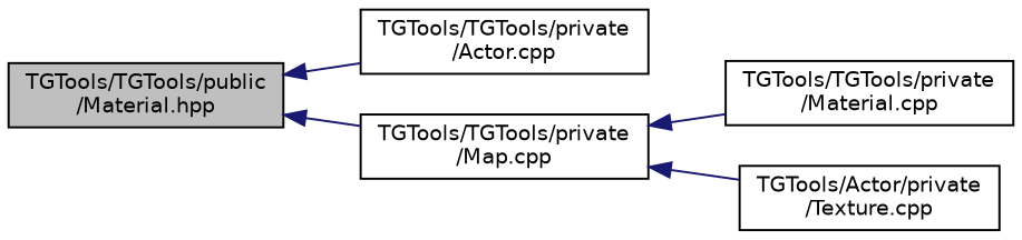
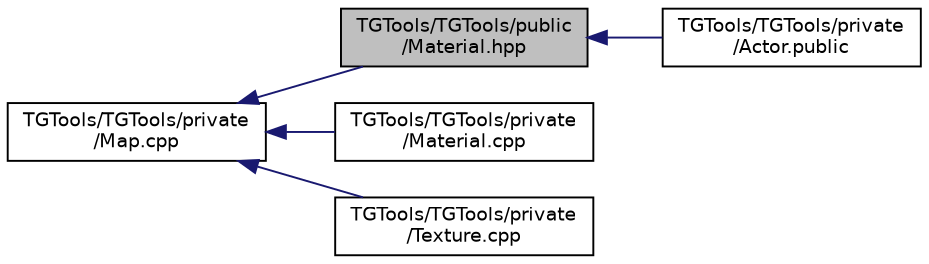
  digraph {
    rankdir=LR
    node [color=black fillcolor=white fontname=Helvetica fontsize=10 shape=record style=filled]
    edge [color=midnightblue dir=back fontname=Helvetica fontsize=10 labelfontname=Helvetica labelfontsize=10 style=solid]
    n1 [fillcolor=grey75 fontcolor=black height=0.2 label="TGTools/TGTools/public\l/Material.hpp" width=0.4]
-   n2 [height=0.2 label="TGTools/TGTools/private\l/Actor.cpp" width=0.4]
+   n2 [height=0.2 label="TGTools/TGTools/private\l/Actor.public" width=0.4]
    n3 [height=0.2 label="TGTools/TGTools/private\l/Map.cpp" width=0.4]
    n4 [height=0.2 label="TGTools/TGTools/private\l/Material.cpp" width=0.4]
-   n5 [height=0.2 label="TGTools/Actor/private\l/Texture.cpp" width=0.4]
+   n5 [height=0.2 label="TGTools/TGTools/private\l/Texture.cpp" width=0.4]
    n1 -> n2
-   n1 -> n3
+   n3 -> n1
    n3 -> n4
    n3 -> n5
  }
